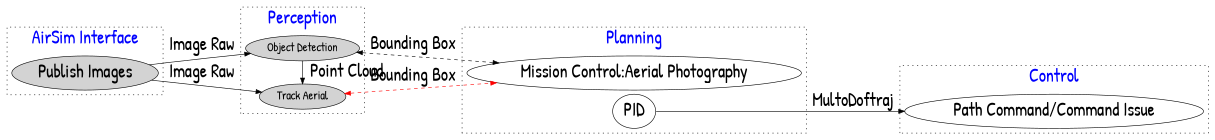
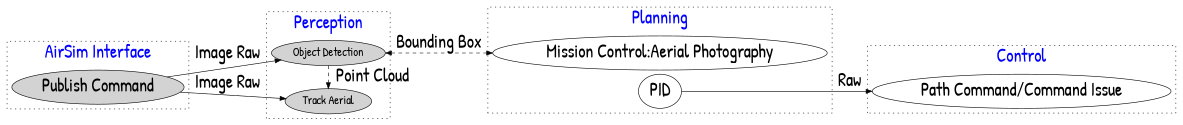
  digraph {
    fontname="Patrick Hand"
    fontsize=30
    nodesep=0.1
    rankdir=LR
    style=dotted
    node [fontname="Patrick Hand" fontsize=30]
    edge [fontname="Patrick Hand" fontsize=30]
-   "Publish Images" [style=filled]
+   "Publish Images" [style=filled label="Publish Command"]
    "Object Detection" [fontsize=20 style=filled]
    n3 [fontsize=20 label="Track Aerial" style=filled]
    "Mission Control:Aerial Photography"
    PID
    n6 [label="Path Command/Command Issue"]
    subgraph cluster_1 {
      fontcolor=blue
      label="AirSim Interface"
      subgraph sub_2 {
        fontcolor=blue
        label="AirSim Interface"
        rank=same
        "Publish Images"
      }
    }
    subgraph cluster_3 {
      fontcolor=blue
      label=Perception
      subgraph sub_4 {
        fontcolor=blue
        label=Perception
        rank=same
        "Object Detection"
        n3
      }
    }
    subgraph cluster_5 {
      fontcolor=blue
      label=Planning
      subgraph sub_6 {
        fontcolor=blue
        label=Planning
        rank=same
        "Mission Control:Aerial Photography"
        PID
      }
    }
    subgraph cluster_7 {
      fontcolor=blue
      label=Control
      n6
    }
    "Publish Images" -> "Object Detection" [label="Image Raw"]
    "Publish Images" -> n3 [label="Image Raw"]
-   "Object Detection" -> n3 [label="                            Point Cloud"]
+   "Object Detection" -> n3 [label="                            Point Cloud" style=dashed]
    "Object Detection" -> "Mission Control:Aerial Photography" [color=black dir=both label="Bounding Box" style=dashed]
-   n3 -> "Mission Control:Aerial Photography" [color=red dir=both label="Bounding Box" style=dashed]
-   PID -> n6 [label=MultoDoftraj]
+   PID -> n6 [label=Raw]
  }
